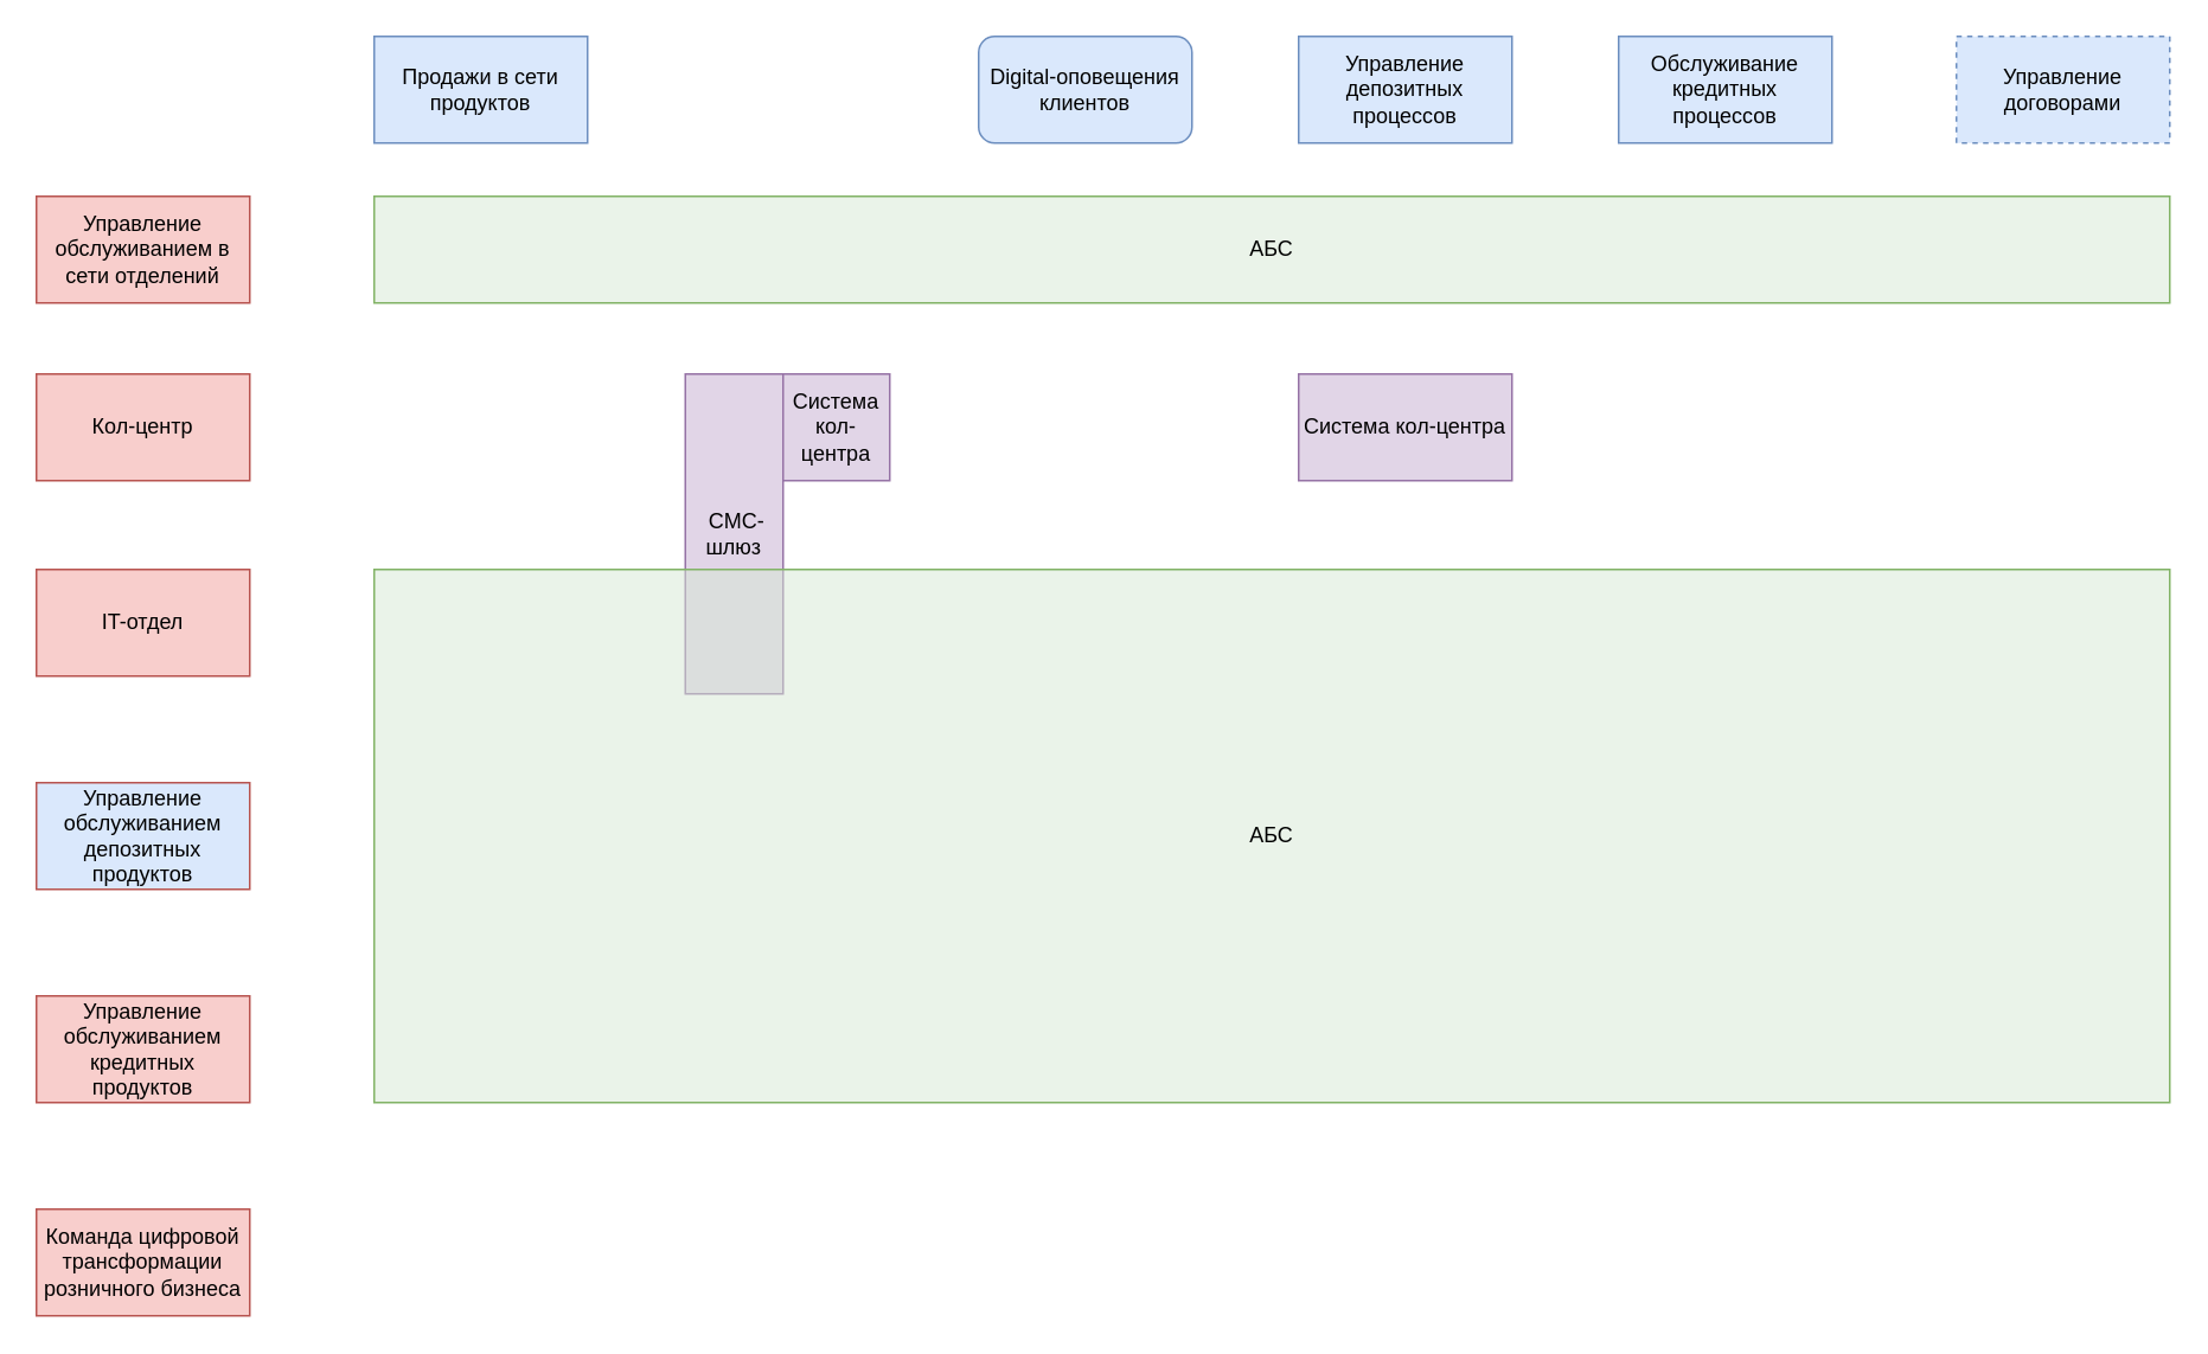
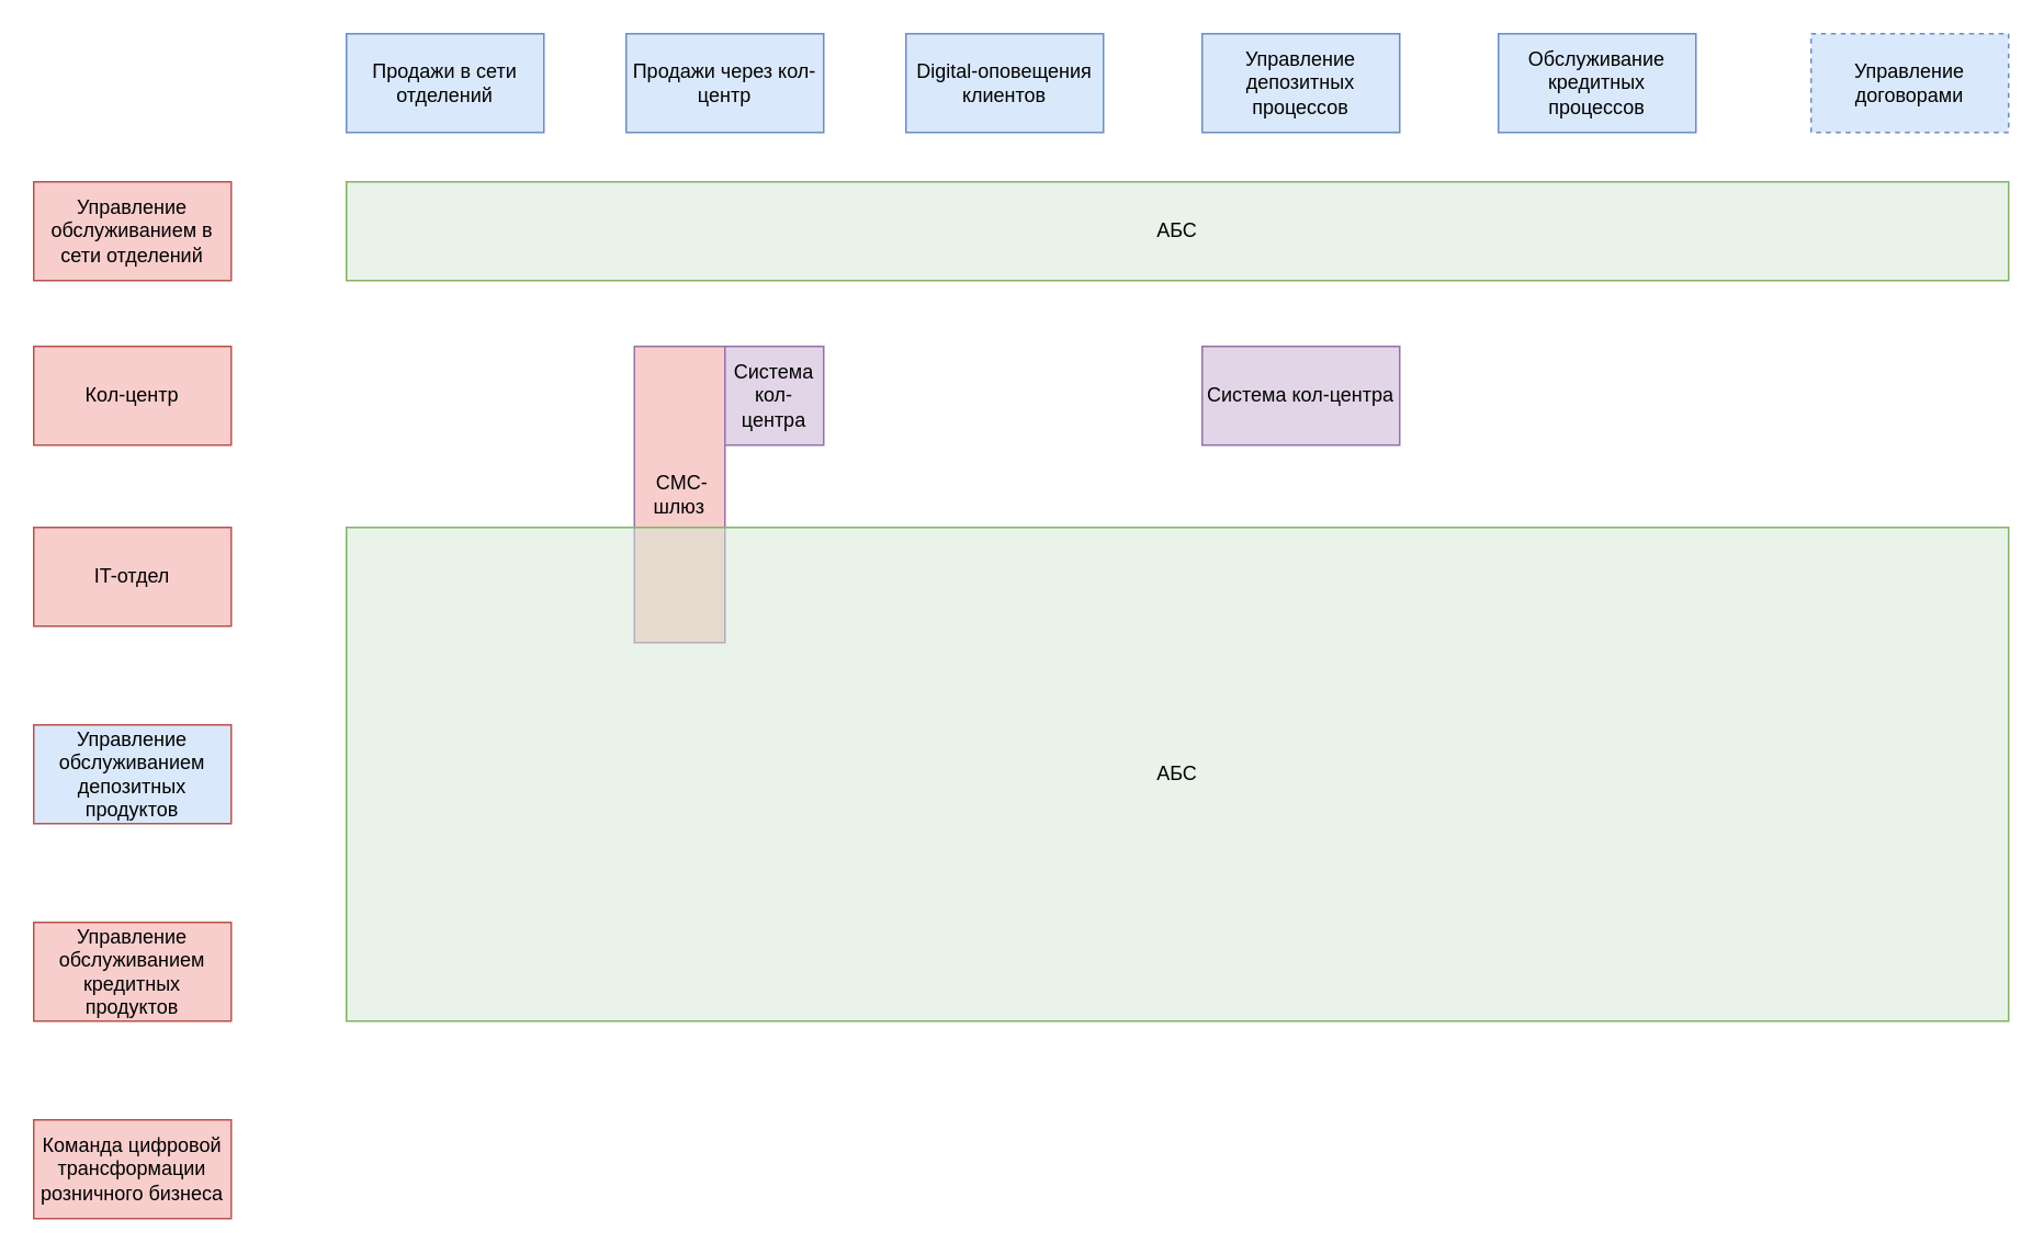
  <mxCell id="0" />
  <mxCell id="1" parent="0" />
- <mxCell id="2" value="Продажи в сети продуктов" style="rounded=0;whiteSpace=wrap;html=1;fillColor=#dae8fc;strokeColor=#6c8ebf;" vertex="1" parent="1"><mxGeometry x="210" y="20" width="120" height="60" as="geometry" /></mxCell>
- <mxCell id="4" value="Digital-оповещения клиентов" style="whiteSpace=wrap;html=1;fillColor=#dae8fc;strokeColor=#6c8ebf;rounded=1;" vertex="1" parent="1"><mxGeometry x="550" y="20" width="120" height="60" as="geometry" /></mxCell>
+ <mxCell id="2" value="Продажи в сети отделений" style="rounded=0;whiteSpace=wrap;html=1;fillColor=#dae8fc;strokeColor=#6c8ebf;" vertex="1" parent="1"><mxGeometry x="210" y="20" width="120" height="60" as="geometry" /></mxCell>
+ <mxCell id="3" value="Продажи через кол-центр" style="rounded=0;whiteSpace=wrap;html=1;fillColor=#dae8fc;strokeColor=#6c8ebf;" vertex="1" parent="1"><mxGeometry x="380" y="20" width="120" height="60" as="geometry" /></mxCell>
+ <mxCell id="4" value="Digital-оповещения клиентов" style="rounded=0;whiteSpace=wrap;html=1;fillColor=#dae8fc;strokeColor=#6c8ebf;" vertex="1" parent="1"><mxGeometry x="550" y="20" width="120" height="60" as="geometry" /></mxCell>
  <mxCell id="5" value="Управление депозитных процессов" style="rounded=0;whiteSpace=wrap;html=1;fillColor=#dae8fc;strokeColor=#6c8ebf;" vertex="1" parent="1"><mxGeometry x="730" y="20" width="120" height="60" as="geometry" /></mxCell>
  <mxCell id="6" value="Обслуживание кредитных процессов" style="rounded=0;whiteSpace=wrap;html=1;fillColor=#dae8fc;strokeColor=#6c8ebf;" vertex="1" parent="1"><mxGeometry x="910" y="20" width="120" height="60" as="geometry" /></mxCell>
  <mxCell id="7" value="Управление договорами" style="rounded=0;whiteSpace=wrap;html=1;fillColor=#dae8fc;strokeColor=#6c8ebf;dashed=1;" vertex="1" parent="1"><mxGeometry x="1100" y="20" width="120" height="60" as="geometry" /></mxCell>
  <mxCell id="8" value="Управление обслуживанием в сети отделений" style="rounded=0;whiteSpace=wrap;html=1;fillColor=#f8cecc;strokeColor=#b85450;" vertex="1" parent="1"><mxGeometry x="20" y="110" width="120" height="60" as="geometry" /></mxCell>
  <mxCell id="9" value="Кол-центр" style="rounded=0;whiteSpace=wrap;html=1;fillColor=#f8cecc;strokeColor=#b85450;" vertex="1" parent="1"><mxGeometry x="20" y="210" width="120" height="60" as="geometry" /></mxCell>
  <mxCell id="10" value="IT-отдел" style="rounded=0;whiteSpace=wrap;html=1;fillColor=#f8cecc;strokeColor=#b85450;" vertex="1" parent="1"><mxGeometry x="20" y="320" width="120" height="60" as="geometry" /></mxCell>
  <mxCell id="11" value="Управление обслуживанием депозитных продуктов" style="rounded=0;whiteSpace=wrap;html=1;fillColor=#dae8fc;strokeColor=#b85450;" vertex="1" parent="1"><mxGeometry x="20" y="440" width="120" height="60" as="geometry" /></mxCell>
  <mxCell id="12" value="Управление обслуживанием кредитных продуктов" style="rounded=0;whiteSpace=wrap;html=1;fillColor=#f8cecc;strokeColor=#b85450;" vertex="1" parent="1"><mxGeometry x="20" y="560" width="120" height="60" as="geometry" /></mxCell>
  <mxCell id="13" value="Команда цифровой трансформации розничного бизнеса" style="rounded=0;whiteSpace=wrap;html=1;fillColor=#f8cecc;strokeColor=#b85450;" vertex="1" parent="1"><mxGeometry x="20" y="680" width="120" height="60" as="geometry" /></mxCell>
  <mxCell id="14" value="АБС" style="rounded=0;whiteSpace=wrap;html=1;fillColor=#d5e8d4;strokeColor=#82b366;fillOpacity=50;" vertex="1" parent="1"><mxGeometry x="210" y="110" width="1010" height="60" as="geometry" /></mxCell>
- <mxCell id="15" value="&amp;nbsp;СМС-шлюз" style="rounded=0;whiteSpace=wrap;html=1;fillColor=#e1d5e7;strokeColor=#9673a6;" vertex="1" parent="1"><mxGeometry x="385" y="210" width="55" height="180" as="geometry" /></mxCell>
+ <mxCell id="15" value="&amp;nbsp;СМС-шлюз" style="rounded=0;whiteSpace=wrap;html=1;fillColor=#f8cecc;strokeColor=#9673a6;" vertex="1" parent="1"><mxGeometry x="385" y="210" width="55" height="180" as="geometry" /></mxCell>
  <mxCell id="16" value="Система кол-центра" style="rounded=0;whiteSpace=wrap;html=1;fillColor=#e1d5e7;strokeColor=#9673a6;" vertex="1" parent="1"><mxGeometry x="440" y="210" width="60" height="60" as="geometry" /></mxCell>
  <mxCell id="17" value="АБС" style="rounded=0;whiteSpace=wrap;html=1;fillColor=#d5e8d4;strokeColor=#82b366;fillOpacity=50;" vertex="1" parent="1"><mxGeometry x="210" y="320" width="1010" height="300" as="geometry" /></mxCell>
  <mxCell id="18" value="Система кол-центра" style="rounded=0;whiteSpace=wrap;html=1;fillColor=#e1d5e7;strokeColor=#9673a6;" vertex="1" parent="1"><mxGeometry x="730" y="210" width="120" height="60" as="geometry" /></mxCell>
